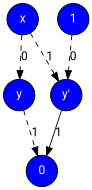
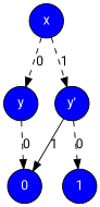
  digraph {
    fontname=Roboto
    rankdir=TB
    node [fillcolor=blue fontcolor="#FFFFFF" fontname=Roboto margin=0.01 shape=circle style=filled]
    edge [fontname=Roboto style=dashed]
    x
    y
    "y'"
    0
    1
    x -> y [label=0]
    x -> "y'" [label=1]
-   y -> 0 [label=1]
+   y -> 0 [label=0]
    "y'" -> 0 [label=1 style=""]
-   1 -> "y'" [label=0]
+   "y'" -> 1 [label=0]
  }
